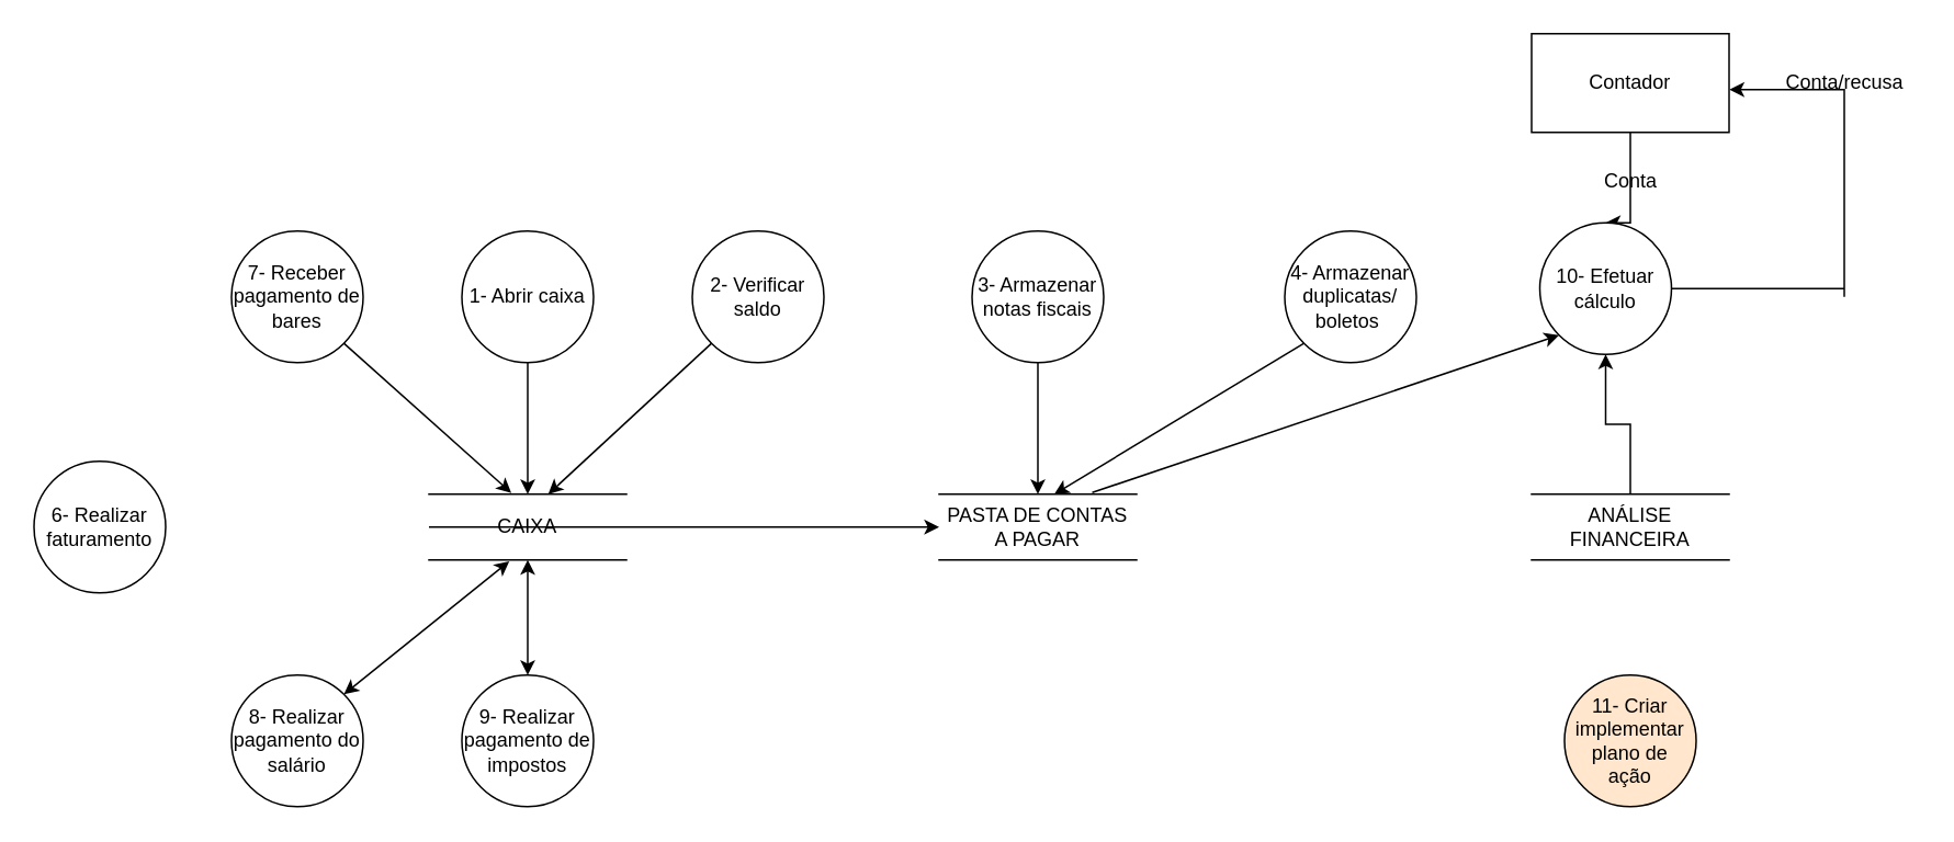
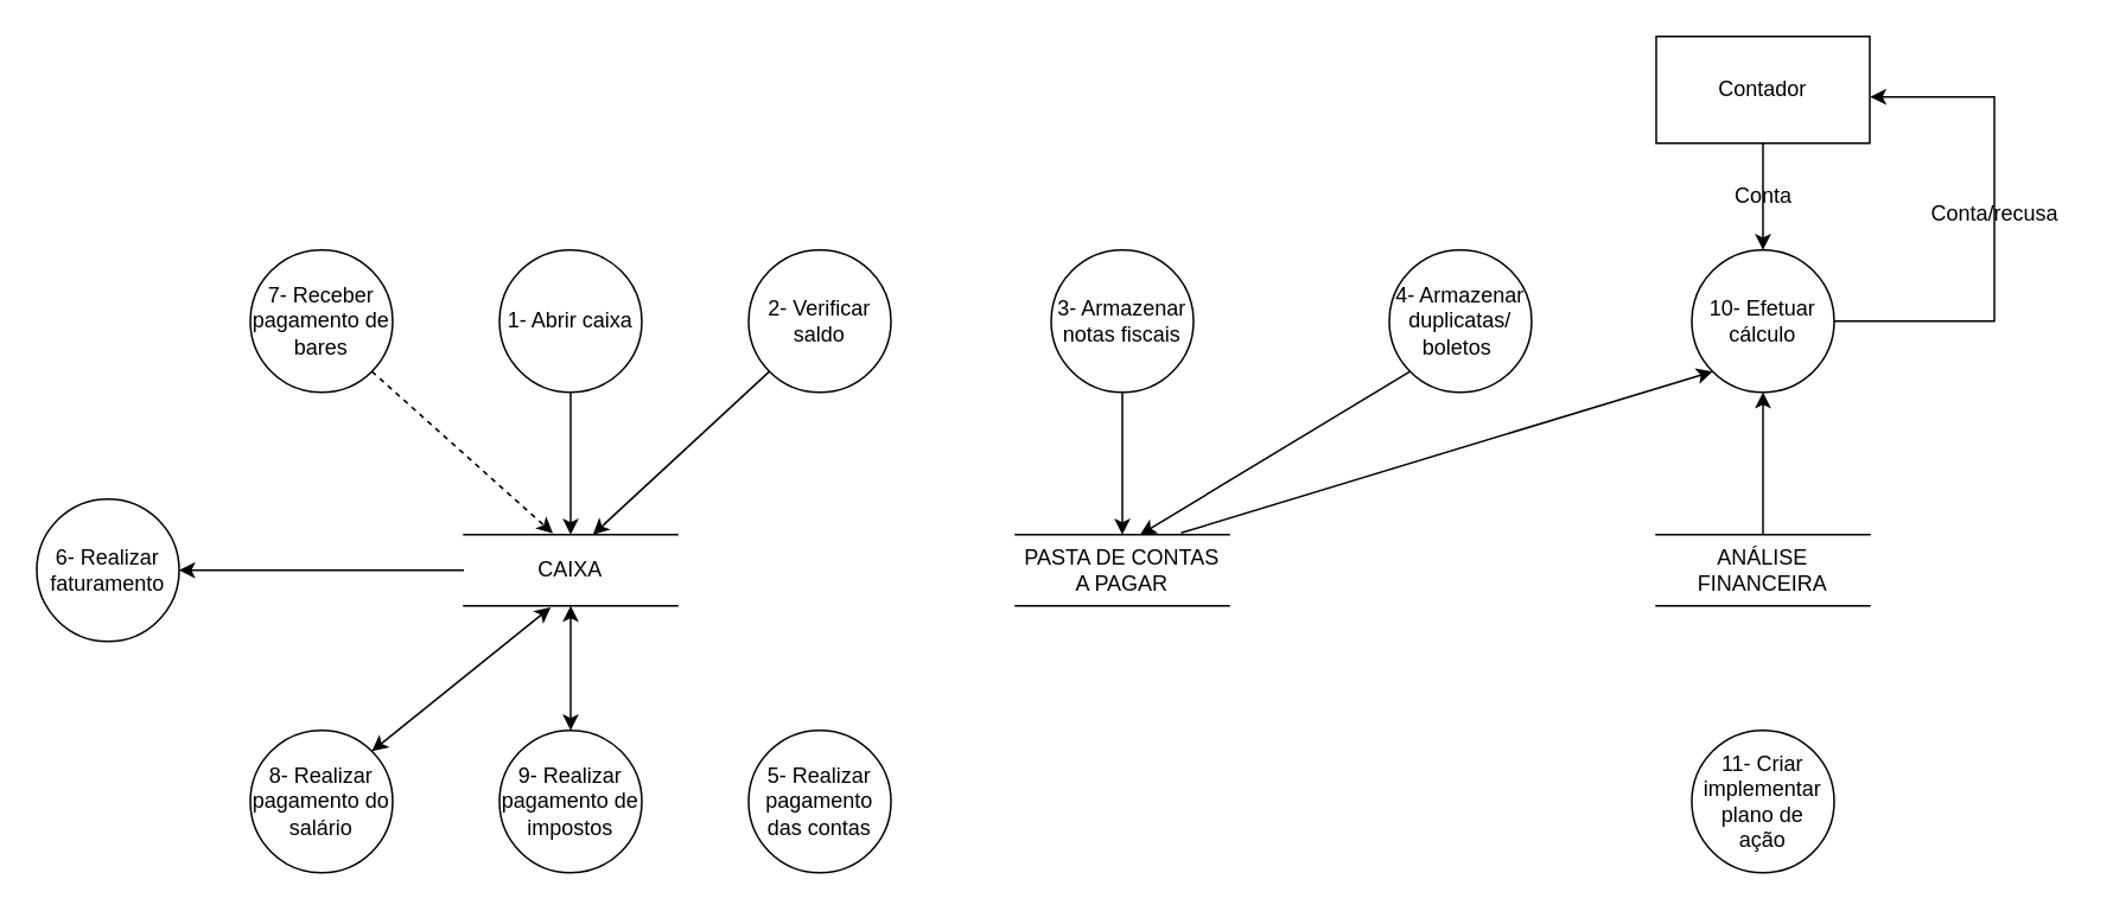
  <mxCell id="0" />
  <mxCell id="1" parent="0" />
  <mxCell id="2" style="edgeStyle=orthogonalEdgeStyle;rounded=0;orthogonalLoop=1;jettySize=auto;html=1;exitX=0.5;exitY=1;exitDx=0;exitDy=0;entryX=0.5;entryY=0;entryDx=0;entryDy=0;startArrow=none;startFill=0;" edge="1" parent="1" source="3" target="16"><mxGeometry relative="1" as="geometry"><Array as="points"><mxPoint x="990" y="110" /><mxPoint x="990" y="110" /></Array></mxGeometry></mxCell>
  <mxCell id="3" value="Contador" style="rounded=0;whiteSpace=wrap;html=1;" vertex="1" parent="1"><mxGeometry x="930" y="20" width="120" height="60" as="geometry" /></mxCell>
  <mxCell id="4" value="" style="edgeStyle=orthogonalEdgeStyle;rounded=0;orthogonalLoop=1;jettySize=auto;html=1;" edge="1" parent="1" source="5" target="6"><mxGeometry relative="1" as="geometry" /></mxCell>
  <mxCell id="5" value="1- Abrir caixa" style="ellipse;whiteSpace=wrap;html=1;aspect=fixed;" vertex="1" parent="1"><mxGeometry x="280" y="140" width="80" height="80" as="geometry" /></mxCell>
  <mxCell id="6" value="CAIXA" style="shape=partialRectangle;whiteSpace=wrap;html=1;left=0;right=0;fillColor=none;" vertex="1" parent="1"><mxGeometry x="260" y="300" width="120" height="40" as="geometry" /></mxCell>
  <mxCell id="7" style="edgeStyle=orthogonalEdgeStyle;rounded=0;orthogonalLoop=1;jettySize=auto;html=1;exitX=0.5;exitY=1;exitDx=0;exitDy=0;entryX=0.5;entryY=0;entryDx=0;entryDy=0;startArrow=none;startFill=0;" edge="1" parent="1" source="8" target="21"><mxGeometry relative="1" as="geometry" /></mxCell>
  <mxCell id="8" value="3- Armazenar notas fiscais" style="ellipse;whiteSpace=wrap;html=1;aspect=fixed;" vertex="1" parent="1"><mxGeometry x="590" y="140" width="80" height="80" as="geometry" /></mxCell>
  <mxCell id="9" value="4- Armazenar duplicatas/&lt;br&gt;boletos&amp;nbsp;" style="ellipse;whiteSpace=wrap;html=1;aspect=fixed;" vertex="1" parent="1"><mxGeometry x="780" y="140" width="80" height="80" as="geometry" /></mxCell>
  <mxCell id="10" value="2- Verificar saldo" style="ellipse;whiteSpace=wrap;html=1;aspect=fixed;" vertex="1" parent="1"><mxGeometry x="420" y="140" width="80" height="80" as="geometry" /></mxCell>
+ <mxCell id="11" value="5- Realizar pagamento das contas" style="ellipse;whiteSpace=wrap;html=1;aspect=fixed;" vertex="1" parent="1"><mxGeometry x="420" y="410" width="80" height="80" as="geometry" /></mxCell>
  <mxCell id="12" value="6- Realizar faturamento" style="ellipse;whiteSpace=wrap;html=1;aspect=fixed;" vertex="1" parent="1"><mxGeometry x="20" y="280" width="80" height="80" as="geometry" /></mxCell>
  <mxCell id="13" value="7- Receber pagamento de bares" style="ellipse;whiteSpace=wrap;html=1;aspect=fixed;" vertex="1" parent="1"><mxGeometry x="140" y="140" width="80" height="80" as="geometry" /></mxCell>
  <mxCell id="14" style="edgeStyle=orthogonalEdgeStyle;rounded=0;orthogonalLoop=1;jettySize=auto;html=1;exitX=0.5;exitY=0;exitDx=0;exitDy=0;startArrow=none;startFill=0;entryX=0.5;entryY=1;entryDx=0;entryDy=0;" edge="1" parent="1" source="25" target="16"><mxGeometry relative="1" as="geometry"><mxPoint x="990" y="270" as="sourcePoint" /></mxGeometry></mxCell>
  <mxCell id="15" style="edgeStyle=orthogonalEdgeStyle;rounded=0;orthogonalLoop=1;jettySize=auto;html=1;exitX=1;exitY=0.5;exitDx=0;exitDy=0;startArrow=none;startFill=0;entryX=1.002;entryY=0.567;entryDx=0;entryDy=0;entryPerimeter=0;" edge="1" parent="1" source="16" target="3"><mxGeometry relative="1" as="geometry"><mxPoint x="1110" y="40" as="targetPoint" /><Array as="points"><mxPoint x="1120" y="180" /><mxPoint x="1120" y="54" /><mxPoint x="1052" y="54" /></Array></mxGeometry></mxCell>
- <mxCell id="16" value="10- Efetuar cálculo" style="ellipse;whiteSpace=wrap;html=1;aspect=fixed;" vertex="1" parent="1"><mxGeometry x="935" y="135" width="80" height="80" as="geometry" /></mxCell>
+ <mxCell id="16" value="10- Efetuar cálculo" style="ellipse;whiteSpace=wrap;html=1;aspect=fixed;" vertex="1" parent="1"><mxGeometry x="950" y="140" width="80" height="80" as="geometry" /></mxCell>
  <mxCell id="17" value="8- Realizar pagamento do salário" style="ellipse;whiteSpace=wrap;html=1;aspect=fixed;" vertex="1" parent="1"><mxGeometry x="140" y="410" width="80" height="80" as="geometry" /></mxCell>
  <mxCell id="18" value="" style="edgeStyle=orthogonalEdgeStyle;rounded=0;orthogonalLoop=1;jettySize=auto;html=1;startArrow=classic;startFill=1;" edge="1" parent="1" source="19" target="6"><mxGeometry relative="1" as="geometry" /></mxCell>
  <mxCell id="19" value="9- Realizar pagamento de impostos" style="ellipse;whiteSpace=wrap;html=1;aspect=fixed;" vertex="1" parent="1"><mxGeometry x="280" y="410" width="80" height="80" as="geometry" /></mxCell>
- <mxCell id="20" value="11- Criar implementar plano de &lt;br&gt;ação" style="ellipse;whiteSpace=wrap;html=1;aspect=fixed;fillColor=#ffe6cc;" vertex="1" parent="1"><mxGeometry x="950" y="410" width="80" height="80" as="geometry" /></mxCell>
+ <mxCell id="20" value="11- Criar implementar plano de &lt;br&gt;ação" style="ellipse;whiteSpace=wrap;html=1;aspect=fixed;" vertex="1" parent="1"><mxGeometry x="950" y="410" width="80" height="80" as="geometry" /></mxCell>
  <mxCell id="21" value="PASTA DE CONTAS A PAGAR" style="shape=partialRectangle;whiteSpace=wrap;html=1;left=0;right=0;fillColor=none;" vertex="1" parent="1"><mxGeometry x="570" y="300" width="120" height="40" as="geometry" /></mxCell>
  <mxCell id="22" value="" style="endArrow=classic;html=1;exitX=0;exitY=1;exitDx=0;exitDy=0;" edge="1" parent="1" source="10"><mxGeometry width="50" height="50" relative="1" as="geometry"><mxPoint x="427.5" y="212" as="sourcePoint" /><mxPoint x="332.5" y="300" as="targetPoint" /></mxGeometry></mxCell>
  <mxCell id="23" value="" style="endArrow=classic;html=1;exitX=1;exitY=0;exitDx=0;exitDy=0;entryX=0.407;entryY=1.019;entryDx=0;entryDy=0;entryPerimeter=0;startArrow=classic;startFill=1;" edge="1" parent="1" source="17" target="6"><mxGeometry width="50" height="50" relative="1" as="geometry"><mxPoint x="210" y="420" as="sourcePoint" /><mxPoint x="300" y="340" as="targetPoint" /></mxGeometry></mxCell>
  <mxCell id="24" value="" style="endArrow=classic;html=1;entryX=0.583;entryY=0;entryDx=0;entryDy=0;exitX=0;exitY=1;exitDx=0;exitDy=0;entryPerimeter=0;" edge="1" parent="1" source="9" target="21"><mxGeometry width="50" height="50" relative="1" as="geometry"><mxPoint x="700" y="250" as="sourcePoint" /><mxPoint x="650" y="300" as="targetPoint" /></mxGeometry></mxCell>
  <mxCell id="25" value="ANÁLISE FINANCEIRA" style="shape=partialRectangle;whiteSpace=wrap;html=1;left=0;right=0;fillColor=none;" vertex="1" parent="1"><mxGeometry x="930" y="300" width="120" height="40" as="geometry" /></mxCell>
- <mxCell id="26" value="" style="endArrow=classic;html=1;exitX=0;exitY=0.5;exitDx=0;exitDy=0;" edge="1" parent="1" source="6" target="21"><mxGeometry width="50" height="50" relative="1" as="geometry"><mxPoint x="288" y="340" as="sourcePoint" /><mxPoint x="80" y="420" as="targetPoint" /></mxGeometry></mxCell>
- <mxCell id="27" value="" style="endArrow=classic;html=1;entryX=0.417;entryY=-0.018;entryDx=0;entryDy=0;entryPerimeter=0;exitX=1;exitY=1;exitDx=0;exitDy=0;" edge="1" parent="1" source="13" target="6"><mxGeometry width="50" height="50" relative="1" as="geometry"><mxPoint x="230" y="230" as="sourcePoint" /><mxPoint x="180" y="280" as="targetPoint" /></mxGeometry></mxCell>
+ <mxCell id="26" value="" style="endArrow=classic;html=1;exitX=0;exitY=0.5;exitDx=0;exitDy=0;entryX=1;entryY=0.5;entryDx=0;entryDy=0;" edge="1" parent="1" source="6" target="12"><mxGeometry width="50" height="50" relative="1" as="geometry"><mxPoint x="288" y="340" as="sourcePoint" /><mxPoint x="80" y="420" as="targetPoint" /></mxGeometry></mxCell>
+ <mxCell id="27" value="" style="endArrow=classic;html=1;entryX=0.417;entryY=-0.018;entryDx=0;entryDy=0;entryPerimeter=0;exitX=1;exitY=1;exitDx=0;exitDy=0;dashed=1;" edge="1" parent="1" source="13" target="6"><mxGeometry width="50" height="50" relative="1" as="geometry"><mxPoint x="230" y="230" as="sourcePoint" /><mxPoint x="180" y="280" as="targetPoint" /></mxGeometry></mxCell>
  <mxCell id="28" value="" style="endArrow=classic;html=1;entryX=0;entryY=1;entryDx=0;entryDy=0;exitX=0;exitY=1;exitDx=0;exitDy=0;" edge="1" parent="1" target="16"><mxGeometry width="50" height="50" relative="1" as="geometry"><mxPoint x="663" y="299" as="sourcePoint" /><mxPoint x="840" y="270" as="targetPoint" /></mxGeometry></mxCell>
  <mxCell id="29" value="Conta" style="text;html=1;align=center;verticalAlign=middle;resizable=0;points=[];autosize=1;" vertex="1" parent="1"><mxGeometry x="965" y="100" width="50" height="20" as="geometry" /></mxCell>
- <mxCell id="30" value="Conta/recusa" style="text;html=1;align=center;verticalAlign=middle;resizable=0;points=[];autosize=1;" vertex="1" parent="1"><mxGeometry x="1075" y="40" width="90" height="20" as="geometry" /></mxCell>
+ <mxCell id="30" value="Conta/recusa" style="text;html=1;align=center;verticalAlign=middle;resizable=0;points=[];autosize=1;" vertex="1" parent="1"><mxGeometry x="1075" y="110" width="90" height="20" as="geometry" /></mxCell>
